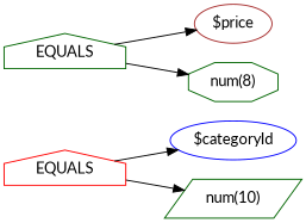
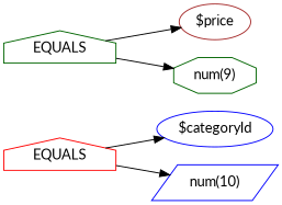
  digraph {
    fontname=Lato
    rankdir=LR
    node [color=blue fontname=Lato shape=house]
    edge [fontname=Lato]
    n1 [color=red label=EQUALS]
    n2 [label="$categoryId" shape=ellipse]
-   n3 [color=darkgreen label="num(10)" shape=parallelogram]
+   n3 [label="num(10)" shape=parallelogram]
    n4 [color=darkgreen label=EQUALS]
    n5 [color=brown label="$price" shape=ellipse]
-   n6 [color=darkgreen label="num(8)" shape=octagon]
+   n6 [color=darkgreen label="num(9)" shape=octagon]
    n1 -> n2
    n1 -> n3
    n4 -> n5
    n4 -> n6
  }
